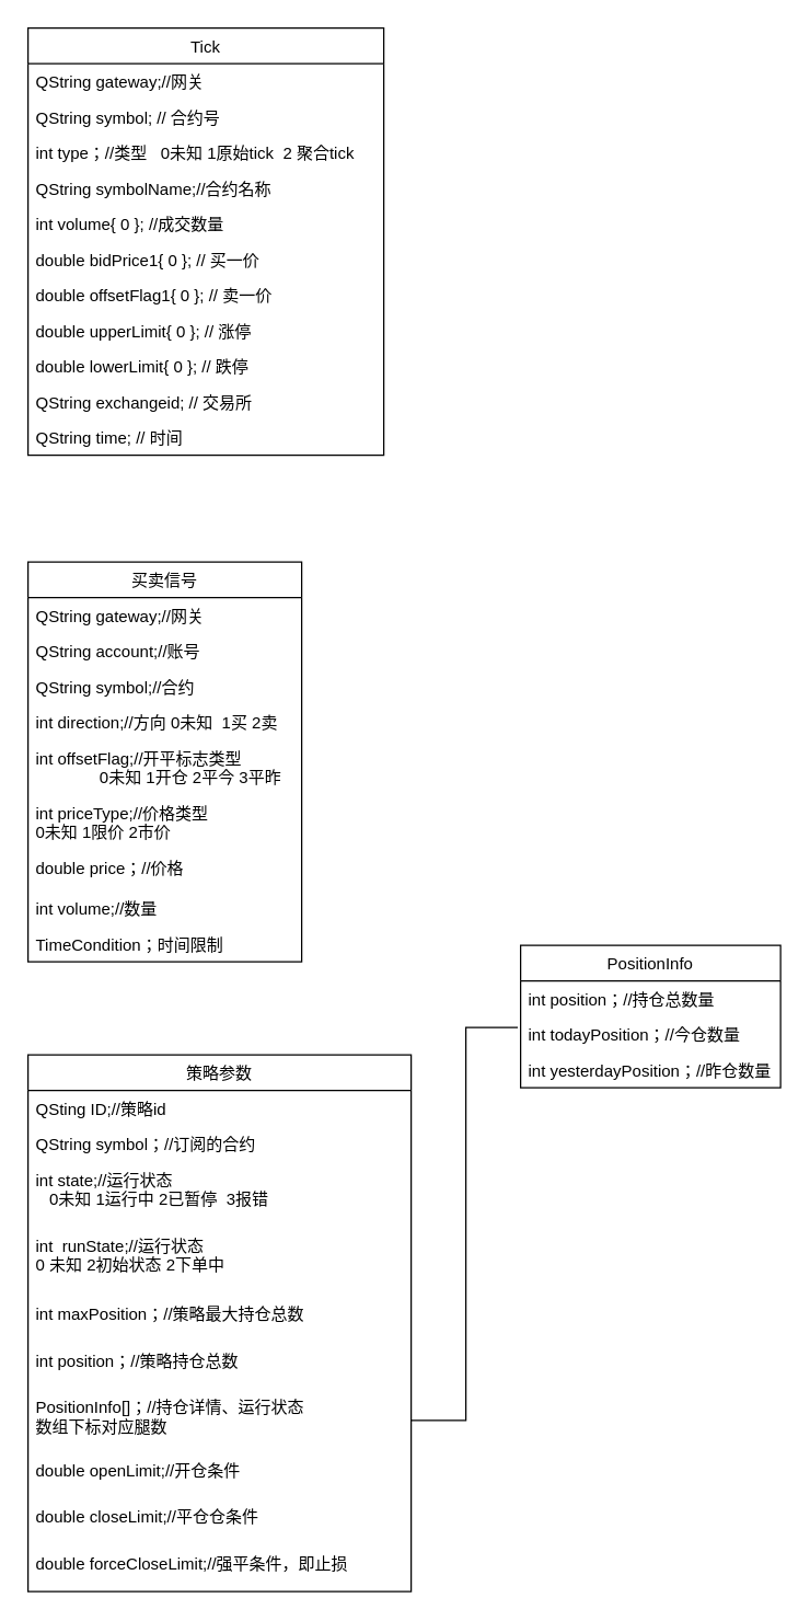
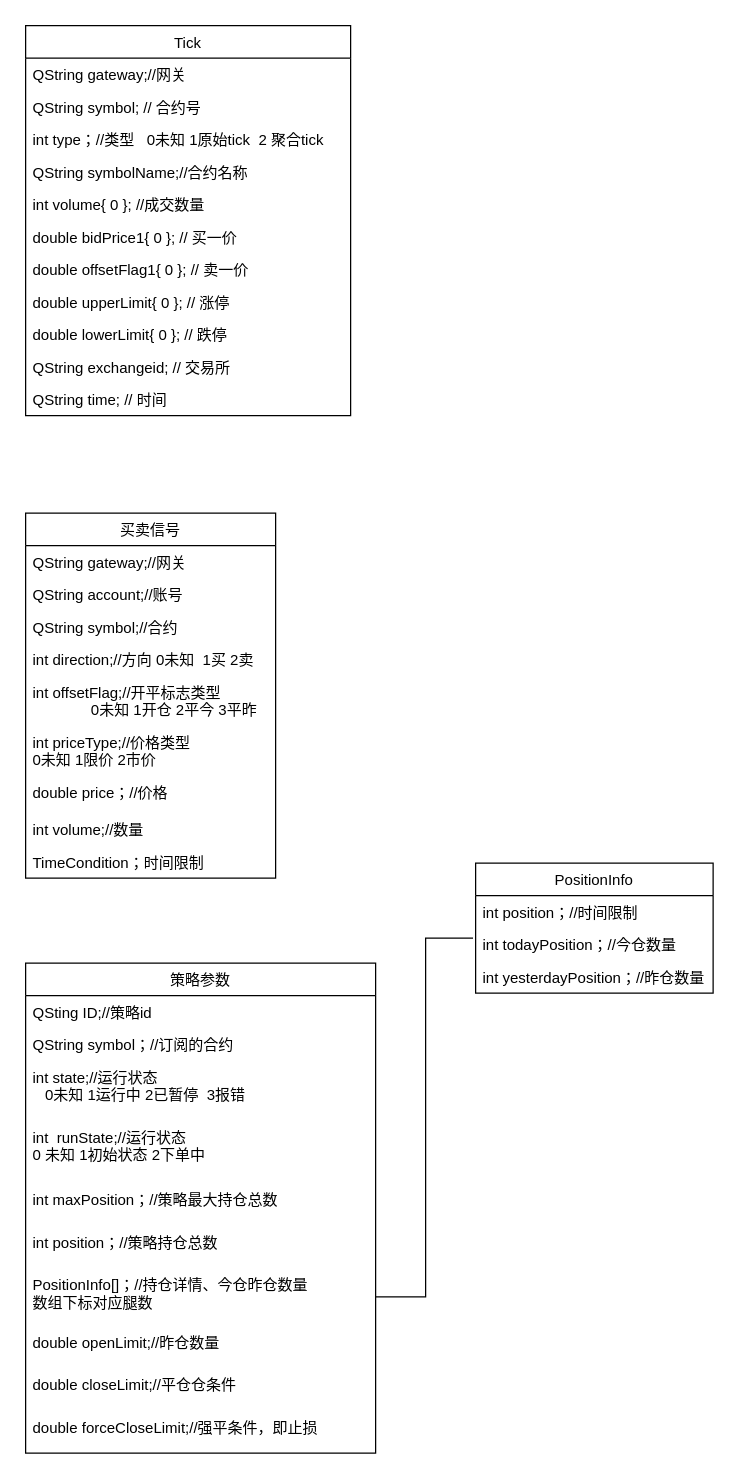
  <mxCell id="0" style=";html=1;" />
  <mxCell id="1" style=";html=1;" parent="0" />
  <mxCell id="2" value="Tick" style="swimlane;fontStyle=0;childLayout=stackLayout;horizontal=1;startSize=26;fillColor=none;horizontalStack=0;resizeParent=1;resizeParentMax=0;resizeLast=0;collapsible=1;marginBottom=0;" vertex="1" parent="1"><mxGeometry x="20" y="20" width="260" height="312" as="geometry"><mxRectangle x="30" y="290" width="50" height="26" as="alternateBounds" /></mxGeometry></mxCell>
  <mxCell id="3" value="QString gateway;//网关" style="text;strokeColor=none;fillColor=none;align=left;verticalAlign=top;spacingLeft=4;spacingRight=4;overflow=hidden;rotatable=0;points=[[0,0.5],[1,0.5]];portConstraint=eastwest;" vertex="1" parent="2"><mxGeometry y="26" width="260" height="26" as="geometry" /></mxCell>
  <mxCell id="4" value="QString symbol; // 合约号" style="text;strokeColor=none;fillColor=none;align=left;verticalAlign=top;spacingLeft=4;spacingRight=4;overflow=hidden;rotatable=0;points=[[0,0.5],[1,0.5]];portConstraint=eastwest;" vertex="1" parent="2"><mxGeometry y="52" width="260" height="26" as="geometry" /></mxCell>
  <mxCell id="5" value="int type；//类型   0未知 1原始tick  2 聚合tick" style="text;strokeColor=none;fillColor=none;align=left;verticalAlign=top;spacingLeft=4;spacingRight=4;overflow=hidden;rotatable=0;points=[[0,0.5],[1,0.5]];portConstraint=eastwest;" vertex="1" parent="2"><mxGeometry y="78" width="260" height="26" as="geometry" /></mxCell>
  <mxCell id="6" value="QString symbolName;//合约名称" style="text;strokeColor=none;fillColor=none;align=left;verticalAlign=top;spacingLeft=4;spacingRight=4;overflow=hidden;rotatable=0;points=[[0,0.5],[1,0.5]];portConstraint=eastwest;" vertex="1" parent="2"><mxGeometry y="104" width="260" height="26" as="geometry" /></mxCell>
  <mxCell id="7" value="int volume{ 0 }; //成交数量" style="text;strokeColor=none;fillColor=none;align=left;verticalAlign=top;spacingLeft=4;spacingRight=4;overflow=hidden;rotatable=0;points=[[0,0.5],[1,0.5]];portConstraint=eastwest;" vertex="1" parent="2"><mxGeometry y="130" width="260" height="26" as="geometry" /></mxCell>
  <mxCell id="8" value="double bidPrice1{ 0 };    // 买一价" style="text;strokeColor=none;fillColor=none;align=left;verticalAlign=top;spacingLeft=4;spacingRight=4;overflow=hidden;rotatable=0;points=[[0,0.5],[1,0.5]];portConstraint=eastwest;" vertex="1" parent="2"><mxGeometry y="156" width="260" height="26" as="geometry" /></mxCell>
  <mxCell id="9" value="double offsetFlag1{ 0 };    // 卖一价" style="text;strokeColor=none;fillColor=none;align=left;verticalAlign=top;spacingLeft=4;spacingRight=4;overflow=hidden;rotatable=0;points=[[0,0.5],[1,0.5]];portConstraint=eastwest;" vertex="1" parent="2"><mxGeometry y="182" width="260" height="26" as="geometry" /></mxCell>
  <mxCell id="10" value="double upperLimit{ 0 };   // 涨停" style="text;strokeColor=none;fillColor=none;align=left;verticalAlign=top;spacingLeft=4;spacingRight=4;overflow=hidden;rotatable=0;points=[[0,0.5],[1,0.5]];portConstraint=eastwest;" vertex="1" parent="2"><mxGeometry y="208" width="260" height="26" as="geometry" /></mxCell>
  <mxCell id="11" value="double lowerLimit{ 0 };   // 跌停" style="text;strokeColor=none;fillColor=none;align=left;verticalAlign=top;spacingLeft=4;spacingRight=4;overflow=hidden;rotatable=0;points=[[0,0.5],[1,0.5]];portConstraint=eastwest;" vertex="1" parent="2"><mxGeometry y="234" width="260" height="26" as="geometry" /></mxCell>
  <mxCell id="12" value="QString exchangeid;  // 交易所" style="text;strokeColor=none;fillColor=none;align=left;verticalAlign=top;spacingLeft=4;spacingRight=4;overflow=hidden;rotatable=0;points=[[0,0.5],[1,0.5]];portConstraint=eastwest;fontStyle=0" vertex="1" parent="2"><mxGeometry y="260" width="260" height="26" as="geometry" /></mxCell>
  <mxCell id="13" value=" QString time;    // 时间" style="text;strokeColor=none;fillColor=none;align=left;verticalAlign=top;spacingLeft=4;spacingRight=4;overflow=hidden;rotatable=0;points=[[0,0.5],[1,0.5]];portConstraint=eastwest;fontStyle=0" vertex="1" parent="2"><mxGeometry y="286" width="260" height="26" as="geometry" /></mxCell>
  <mxCell id="14" value="买卖信号" style="swimlane;fontStyle=0;childLayout=stackLayout;horizontal=1;startSize=26;fillColor=none;horizontalStack=0;resizeParent=1;resizeParentMax=0;resizeLast=0;collapsible=1;marginBottom=0;" vertex="1" parent="1"><mxGeometry x="20" y="410" width="200" height="292" as="geometry" /></mxCell>
  <mxCell id="15" value="QString gateway;//网关" style="text;strokeColor=none;fillColor=none;align=left;verticalAlign=top;spacingLeft=4;spacingRight=4;overflow=hidden;rotatable=0;points=[[0,0.5],[1,0.5]];portConstraint=eastwest;" vertex="1" parent="14"><mxGeometry y="26" width="200" height="26" as="geometry" /></mxCell>
  <mxCell id="16" value="QString account;//账号" style="text;strokeColor=none;fillColor=none;align=left;verticalAlign=top;spacingLeft=4;spacingRight=4;overflow=hidden;rotatable=0;points=[[0,0.5],[1,0.5]];portConstraint=eastwest;" vertex="1" parent="14"><mxGeometry y="52" width="200" height="26" as="geometry" /></mxCell>
  <mxCell id="17" value="QString symbol;//合约" style="text;strokeColor=none;fillColor=none;align=left;verticalAlign=top;spacingLeft=4;spacingRight=4;overflow=hidden;rotatable=0;points=[[0,0.5],[1,0.5]];portConstraint=eastwest;" vertex="1" parent="14"><mxGeometry y="78" width="200" height="26" as="geometry" /></mxCell>
  <mxCell id="18" value="int direction;//方向 0未知  1买 2卖" style="text;strokeColor=none;fillColor=none;align=left;verticalAlign=top;spacingLeft=4;spacingRight=4;overflow=hidden;rotatable=0;points=[[0,0.5],[1,0.5]];portConstraint=eastwest;" vertex="1" parent="14"><mxGeometry y="104" width="200" height="26" as="geometry" /></mxCell>
  <mxCell id="19" value="int offsetFlag;//开平标志类型 &#10;              0未知 1开仓 2平今 3平昨" style="text;strokeColor=none;fillColor=none;align=left;verticalAlign=top;spacingLeft=4;spacingRight=4;overflow=hidden;rotatable=0;points=[[0,0.5],[1,0.5]];portConstraint=eastwest;" vertex="1" parent="14"><mxGeometry y="130" width="200" height="40" as="geometry" /></mxCell>
  <mxCell id="20" value="int priceType;//价格类型 &#10;0未知 1限价 2市价" style="text;strokeColor=none;fillColor=none;align=left;verticalAlign=top;spacingLeft=4;spacingRight=4;overflow=hidden;rotatable=0;points=[[0,0.5],[1,0.5]];portConstraint=eastwest;" vertex="1" parent="14"><mxGeometry y="170" width="200" height="40" as="geometry" /></mxCell>
  <mxCell id="21" value="double price；//价格" style="text;strokeColor=none;fillColor=none;align=left;verticalAlign=top;spacingLeft=4;spacingRight=4;overflow=hidden;rotatable=0;points=[[0,0.5],[1,0.5]];portConstraint=eastwest;" vertex="1" parent="14"><mxGeometry y="210" width="200" height="30" as="geometry" /></mxCell>
  <mxCell id="22" value="int volume;//数量" style="text;strokeColor=none;fillColor=none;align=left;verticalAlign=top;spacingLeft=4;spacingRight=4;overflow=hidden;rotatable=0;points=[[0,0.5],[1,0.5]];portConstraint=eastwest;" vertex="1" parent="14"><mxGeometry y="240" width="200" height="26" as="geometry" /></mxCell>
  <mxCell id="23" value="TimeCondition；时间限制" style="text;strokeColor=none;fillColor=none;align=left;verticalAlign=top;spacingLeft=4;spacingRight=4;overflow=hidden;rotatable=0;points=[[0,0.5],[1,0.5]];portConstraint=eastwest;" vertex="1" parent="14"><mxGeometry y="266" width="200" height="26" as="geometry" /></mxCell>
  <mxCell id="24" value="策略参数" style="swimlane;fontStyle=0;childLayout=stackLayout;horizontal=1;startSize=26;fillColor=none;horizontalStack=0;resizeParent=1;resizeParentMax=0;resizeLast=0;collapsible=1;marginBottom=0;" vertex="1" parent="1"><mxGeometry x="20" y="770" width="280" height="392" as="geometry" /></mxCell>
  <mxCell id="25" value="QSting ID;//策略id" style="text;strokeColor=none;fillColor=none;align=left;verticalAlign=top;spacingLeft=4;spacingRight=4;overflow=hidden;rotatable=0;points=[[0,0.5],[1,0.5]];portConstraint=eastwest;" vertex="1" parent="24"><mxGeometry y="26" width="280" height="26" as="geometry" /></mxCell>
  <mxCell id="26" value="QString symbol；//订阅的合约" style="text;strokeColor=none;fillColor=none;align=left;verticalAlign=top;spacingLeft=4;spacingRight=4;overflow=hidden;rotatable=0;points=[[0,0.5],[1,0.5]];portConstraint=eastwest;" vertex="1" parent="24"><mxGeometry y="52" width="280" height="26" as="geometry" /></mxCell>
  <mxCell id="27" value="int state;//运行状态&#10;   0未知 1运行中 2已暂停  3报错" style="text;strokeColor=none;fillColor=none;align=left;verticalAlign=top;spacingLeft=4;spacingRight=4;overflow=hidden;rotatable=0;points=[[0,0.5],[1,0.5]];portConstraint=eastwest;" vertex="1" parent="24"><mxGeometry y="78" width="280" height="48" as="geometry" /></mxCell>
- <mxCell id="28" value="int  runState;//运行状态&#10;0 未知 2初始状态 2下单中" style="text;strokeColor=none;fillColor=none;align=left;verticalAlign=top;spacingLeft=4;spacingRight=4;overflow=hidden;rotatable=0;points=[[0,0.5],[1,0.5]];portConstraint=eastwest;" vertex="1" parent="24"><mxGeometry y="126" width="280" height="50" as="geometry" /></mxCell>
+ <mxCell id="28" value="int  runState;//运行状态&#10;0 未知 1初始状态 2下单中" style="text;strokeColor=none;fillColor=none;align=left;verticalAlign=top;spacingLeft=4;spacingRight=4;overflow=hidden;rotatable=0;points=[[0,0.5],[1,0.5]];portConstraint=eastwest;" vertex="1" parent="24"><mxGeometry y="126" width="280" height="50" as="geometry" /></mxCell>
  <mxCell id="29" value="int maxPosition；//策略最大持仓总数" style="text;strokeColor=none;fillColor=none;align=left;verticalAlign=top;spacingLeft=4;spacingRight=4;overflow=hidden;rotatable=0;points=[[0,0.5],[1,0.5]];portConstraint=eastwest;" vertex="1" parent="24"><mxGeometry y="176" width="280" height="34" as="geometry" /></mxCell>
  <mxCell id="30" value="int position；//策略持仓总数" style="text;strokeColor=none;fillColor=none;align=left;verticalAlign=top;spacingLeft=4;spacingRight=4;overflow=hidden;rotatable=0;points=[[0,0.5],[1,0.5]];portConstraint=eastwest;" vertex="1" parent="24"><mxGeometry y="210" width="280" height="34" as="geometry" /></mxCell>
- <mxCell id="31" value="PositionInfo[]；//持仓详情、运行状态&#10;数组下标对应腿数" style="text;strokeColor=none;fillColor=none;align=left;verticalAlign=top;spacingLeft=4;spacingRight=4;overflow=hidden;rotatable=0;points=[[0,0.5],[1,0.5]];portConstraint=eastwest;" vertex="1" parent="24"><mxGeometry y="244" width="280" height="46" as="geometry" /></mxCell>
- <mxCell id="32" value="double openLimit;//开仓条件" style="text;strokeColor=none;fillColor=none;align=left;verticalAlign=top;spacingLeft=4;spacingRight=4;overflow=hidden;rotatable=0;points=[[0,0.5],[1,0.5]];portConstraint=eastwest;" vertex="1" parent="24"><mxGeometry y="290" width="280" height="34" as="geometry" /></mxCell>
+ <mxCell id="31" value="PositionInfo[]；//持仓详情、今仓昨仓数量&#10;数组下标对应腿数" style="text;strokeColor=none;fillColor=none;align=left;verticalAlign=top;spacingLeft=4;spacingRight=4;overflow=hidden;rotatable=0;points=[[0,0.5],[1,0.5]];portConstraint=eastwest;" vertex="1" parent="24"><mxGeometry y="244" width="280" height="46" as="geometry" /></mxCell>
+ <mxCell id="32" value="double openLimit;//昨仓数量" style="text;strokeColor=none;fillColor=none;align=left;verticalAlign=top;spacingLeft=4;spacingRight=4;overflow=hidden;rotatable=0;points=[[0,0.5],[1,0.5]];portConstraint=eastwest;" vertex="1" parent="24"><mxGeometry y="290" width="280" height="34" as="geometry" /></mxCell>
  <mxCell id="33" value="double closeLimit;//平仓仓条件" style="text;strokeColor=none;fillColor=none;align=left;verticalAlign=top;spacingLeft=4;spacingRight=4;overflow=hidden;rotatable=0;points=[[0,0.5],[1,0.5]];portConstraint=eastwest;" vertex="1" parent="24"><mxGeometry y="324" width="280" height="34" as="geometry" /></mxCell>
  <mxCell id="34" value="double forceCloseLimit;//强平条件，即止损" style="text;strokeColor=none;fillColor=none;align=left;verticalAlign=top;spacingLeft=4;spacingRight=4;overflow=hidden;rotatable=0;points=[[0,0.5],[1,0.5]];portConstraint=eastwest;" vertex="1" parent="24"><mxGeometry y="358" width="280" height="34" as="geometry" /></mxCell>
  <mxCell id="35" value="PositionInfo" style="swimlane;fontStyle=0;childLayout=stackLayout;horizontal=1;startSize=26;fillColor=none;horizontalStack=0;resizeParent=1;resizeParentMax=0;resizeLast=0;collapsible=1;marginBottom=0;" vertex="1" parent="1"><mxGeometry x="380" y="690" width="190" height="104" as="geometry" /></mxCell>
- <mxCell id="36" value="int position；//持仓总数量" style="text;strokeColor=none;fillColor=none;align=left;verticalAlign=top;spacingLeft=4;spacingRight=4;overflow=hidden;rotatable=0;points=[[0,0.5],[1,0.5]];portConstraint=eastwest;" vertex="1" parent="35"><mxGeometry y="26" width="190" height="26" as="geometry" /></mxCell>
+ <mxCell id="36" value="int position；//时间限制" style="text;strokeColor=none;fillColor=none;align=left;verticalAlign=top;spacingLeft=4;spacingRight=4;overflow=hidden;rotatable=0;points=[[0,0.5],[1,0.5]];portConstraint=eastwest;" vertex="1" parent="35"><mxGeometry y="26" width="190" height="26" as="geometry" /></mxCell>
  <mxCell id="37" value="int todayPosition；//今仓数量" style="text;strokeColor=none;fillColor=none;align=left;verticalAlign=top;spacingLeft=4;spacingRight=4;overflow=hidden;rotatable=0;points=[[0,0.5],[1,0.5]];portConstraint=eastwest;" vertex="1" parent="35"><mxGeometry y="52" width="190" height="26" as="geometry" /></mxCell>
  <mxCell id="38" value="int yesterdayPosition；//昨仓数量" style="text;strokeColor=none;fillColor=none;align=left;verticalAlign=top;spacingLeft=4;spacingRight=4;overflow=hidden;rotatable=0;points=[[0,0.5],[1,0.5]];portConstraint=eastwest;" vertex="1" parent="35"><mxGeometry y="78" width="190" height="26" as="geometry" /></mxCell>
  <mxCell id="39" style="edgeStyle=orthogonalEdgeStyle;rounded=0;orthogonalLoop=1;jettySize=auto;html=1;entryX=-0.011;entryY=0.308;entryDx=0;entryDy=0;entryPerimeter=0;endArrow=none;" edge="1" parent="1" source="31" target="37"><mxGeometry relative="1" as="geometry" /></mxCell>
